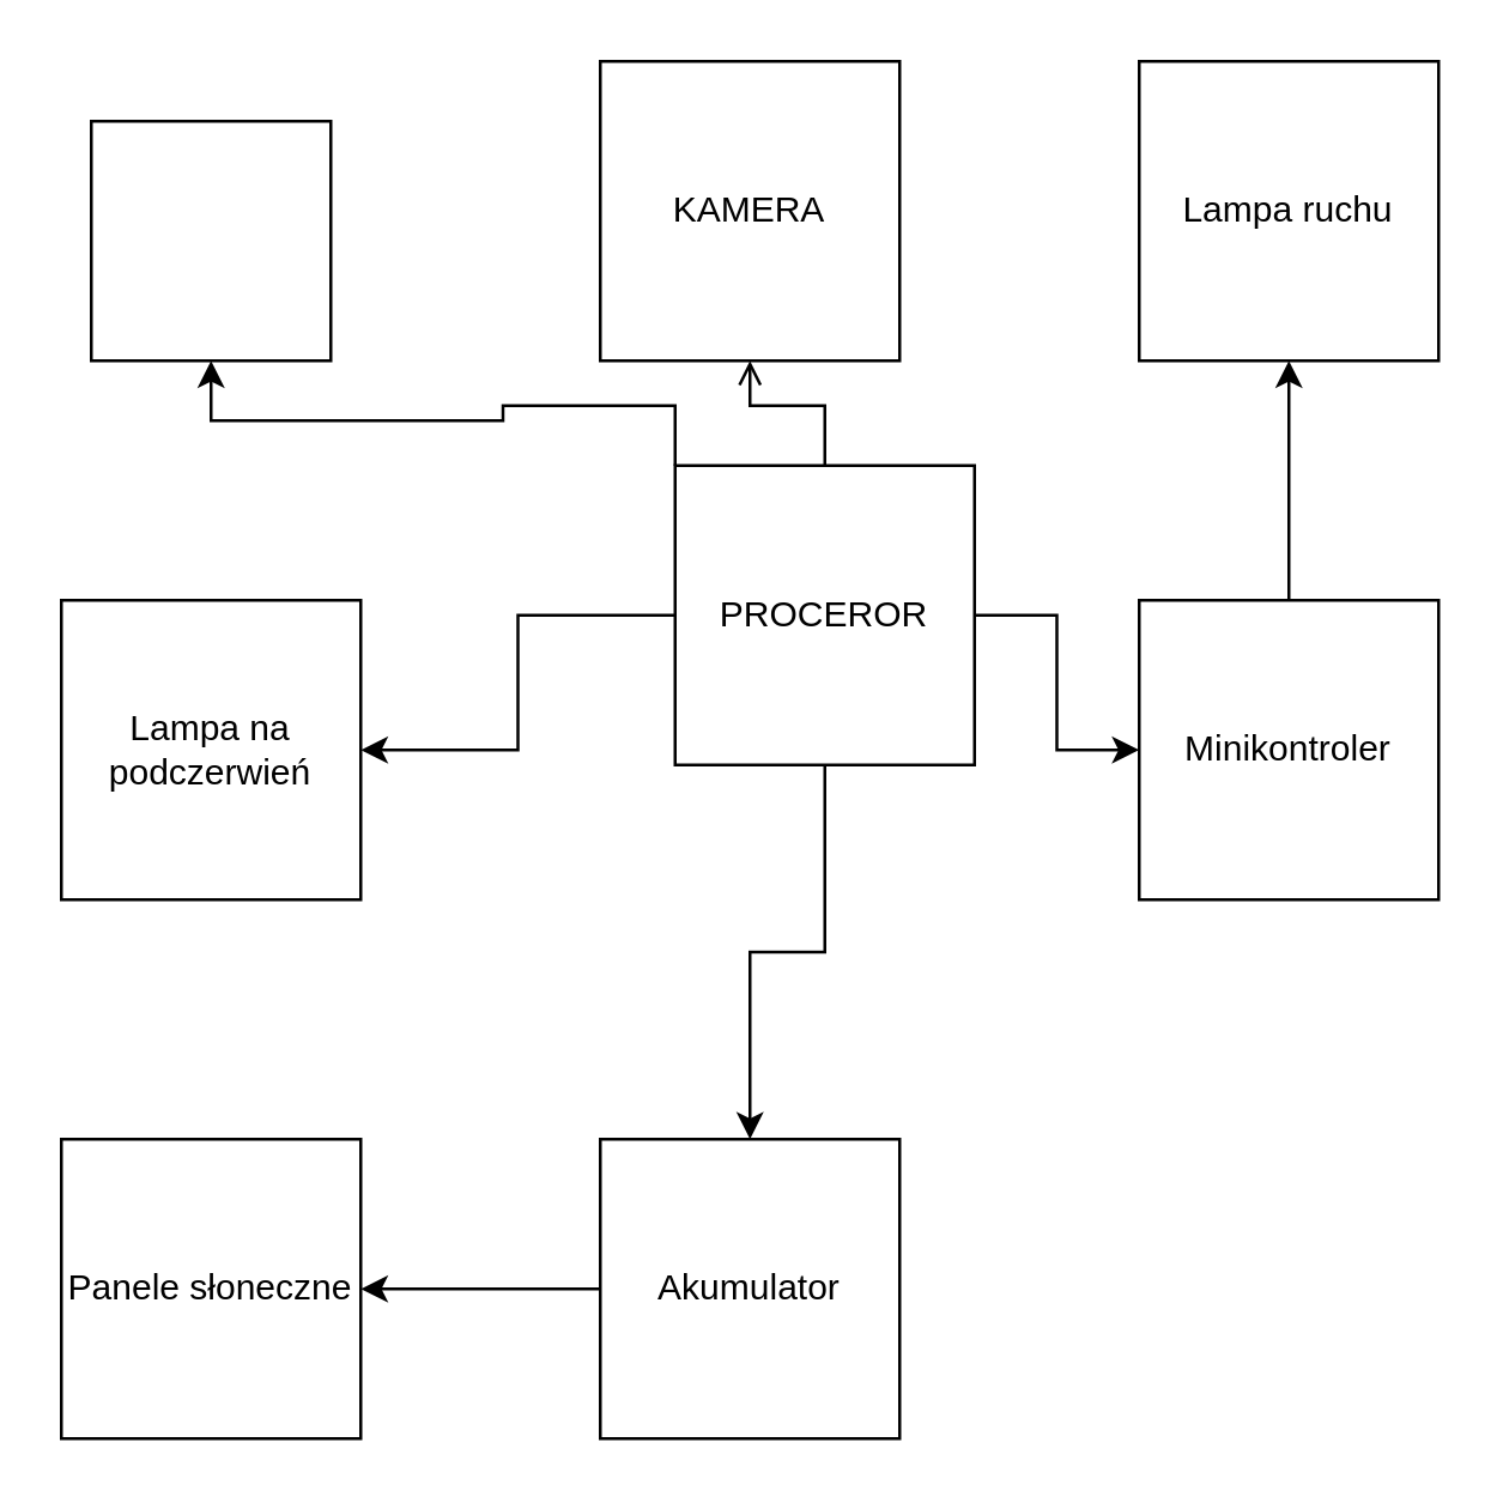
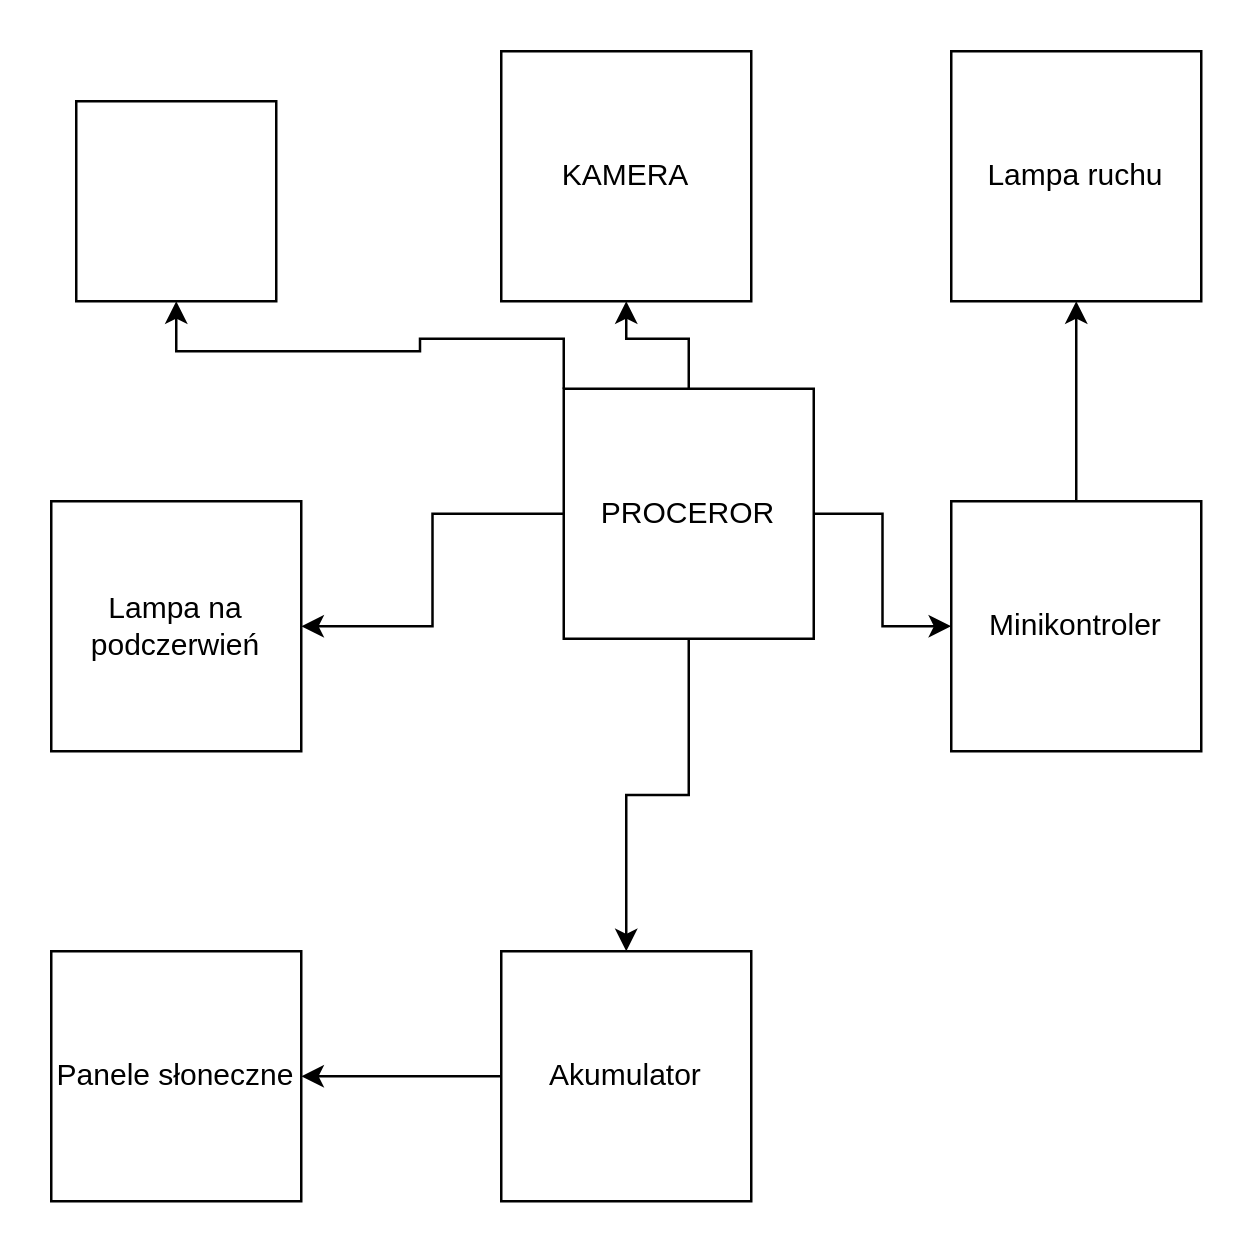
  <mxCell id="0" />
  <mxCell id="1" parent="0" />
- <mxCell id="2" value="" style="edgeStyle=orthogonalEdgeStyle;rounded=0;orthogonalLoop=1;jettySize=auto;html=1;endArrow=open;" parent="1" source="7" target="8" edge="1"><mxGeometry relative="1" as="geometry" /></mxCell>
+ <mxCell id="2" value="" style="edgeStyle=orthogonalEdgeStyle;rounded=0;orthogonalLoop=1;jettySize=auto;html=1;" parent="1" source="7" target="8" edge="1"><mxGeometry relative="1" as="geometry" /></mxCell>
  <mxCell id="3" value="" style="edgeStyle=orthogonalEdgeStyle;rounded=0;orthogonalLoop=1;jettySize=auto;html=1;" edge="1" parent="1" source="7" target="10"><mxGeometry relative="1" as="geometry" /></mxCell>
  <mxCell id="4" value="" style="edgeStyle=orthogonalEdgeStyle;rounded=0;orthogonalLoop=1;jettySize=auto;html=1;" edge="1" parent="1" source="7" target="11"><mxGeometry relative="1" as="geometry" /></mxCell>
  <mxCell id="5" value="" style="edgeStyle=orthogonalEdgeStyle;rounded=0;orthogonalLoop=1;jettySize=auto;html=1;" edge="1" parent="1" source="7" target="13"><mxGeometry relative="1" as="geometry" /></mxCell>
  <mxCell id="6" style="edgeStyle=orthogonalEdgeStyle;rounded=0;orthogonalLoop=1;jettySize=auto;html=1;exitX=0;exitY=0;exitDx=0;exitDy=0;" edge="1" parent="1" source="7" target="16"><mxGeometry relative="1" as="geometry"><mxPoint x="70" y="80" as="targetPoint" /></mxGeometry></mxCell>
  <mxCell id="7" value="PROCEROR" style="whiteSpace=wrap;html=1;aspect=fixed;" parent="1" vertex="1"><mxGeometry x="225" y="155" width="100" height="100" as="geometry" /></mxCell>
  <mxCell id="8" value="KAMERA" style="whiteSpace=wrap;html=1;aspect=fixed;" parent="1" vertex="1"><mxGeometry x="200" y="20" width="100" height="100" as="geometry" /></mxCell>
  <mxCell id="9" value="" style="edgeStyle=orthogonalEdgeStyle;rounded=0;orthogonalLoop=1;jettySize=auto;html=1;" edge="1" parent="1" source="10" target="15"><mxGeometry relative="1" as="geometry" /></mxCell>
  <mxCell id="10" value="Akumulator" style="whiteSpace=wrap;html=1;aspect=fixed;" vertex="1" parent="1"><mxGeometry x="200" y="380" width="100" height="100" as="geometry" /></mxCell>
  <mxCell id="11" value="Lampa na podczerwień" style="whiteSpace=wrap;html=1;aspect=fixed;" vertex="1" parent="1"><mxGeometry x="20" y="200" width="100" height="100" as="geometry" /></mxCell>
  <mxCell id="12" value="" style="edgeStyle=orthogonalEdgeStyle;rounded=0;orthogonalLoop=1;jettySize=auto;html=1;" edge="1" parent="1" source="13" target="14"><mxGeometry relative="1" as="geometry" /></mxCell>
  <mxCell id="13" value="Minikontroler" style="whiteSpace=wrap;html=1;aspect=fixed;" vertex="1" parent="1"><mxGeometry x="380" y="200" width="100" height="100" as="geometry" /></mxCell>
  <mxCell id="14" value="Lampa ruchu" style="whiteSpace=wrap;html=1;aspect=fixed;" vertex="1" parent="1"><mxGeometry x="380" y="20" width="100" height="100" as="geometry" /></mxCell>
  <mxCell id="15" value="Panele słoneczne" style="whiteSpace=wrap;html=1;aspect=fixed;" vertex="1" parent="1"><mxGeometry x="20" y="380" width="100" height="100" as="geometry" /></mxCell>
  <mxCell id="16" value="" style="whiteSpace=wrap;html=1;aspect=fixed;" vertex="1" parent="1"><mxGeometry x="30" y="40" width="80" height="80" as="geometry" /></mxCell>
